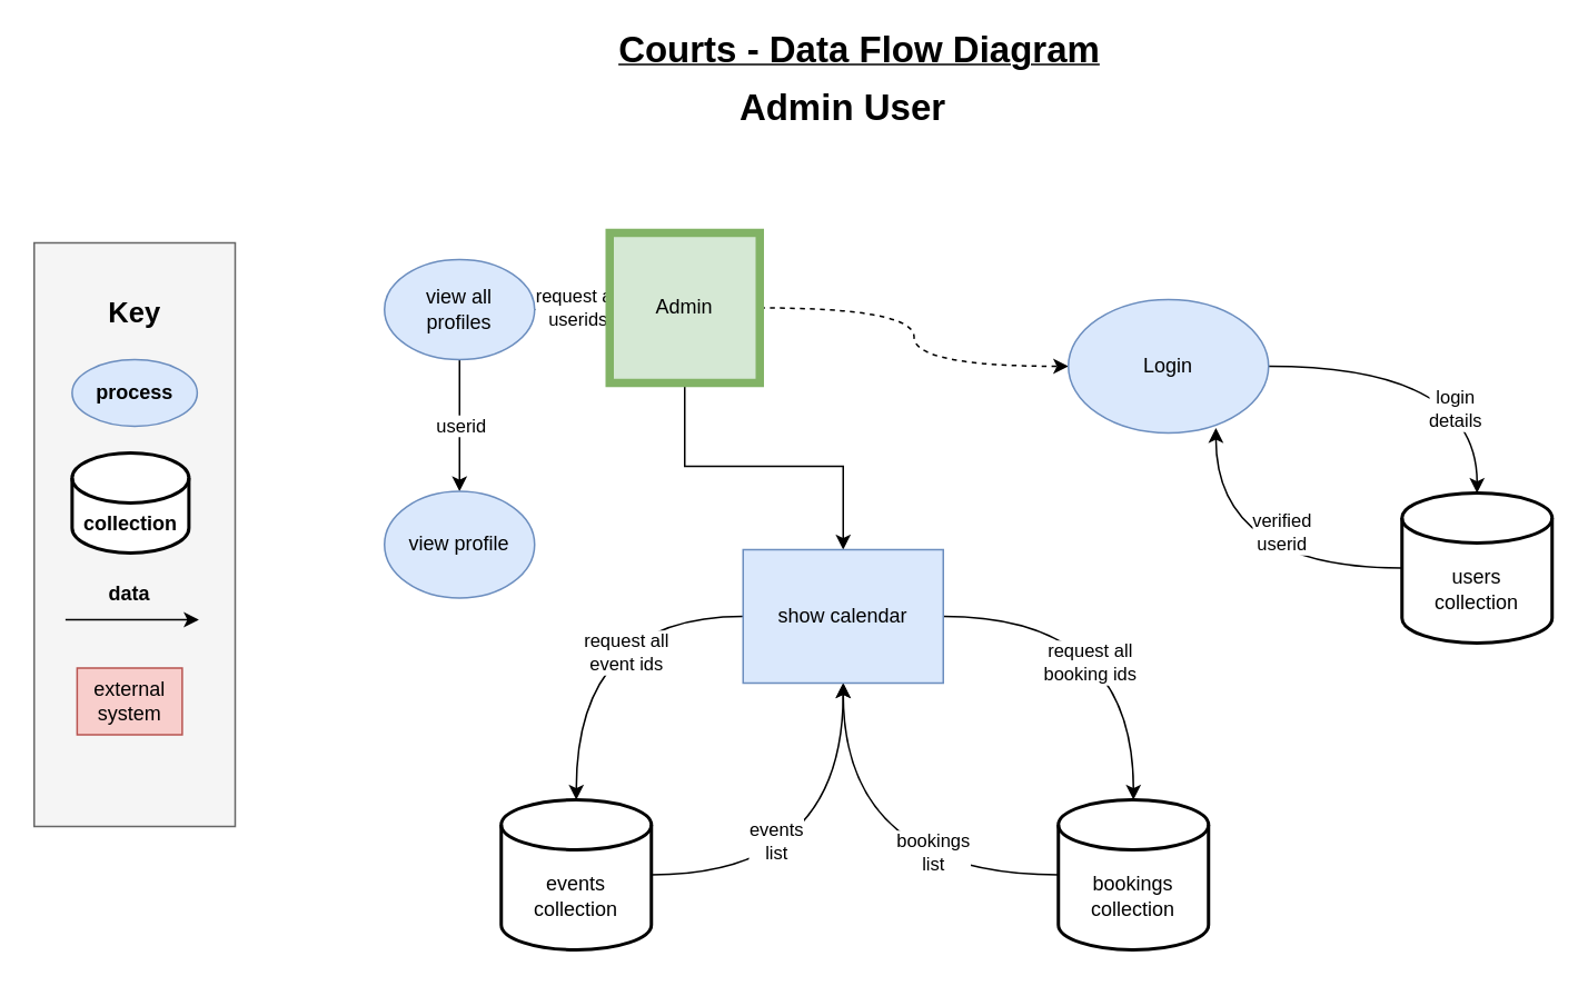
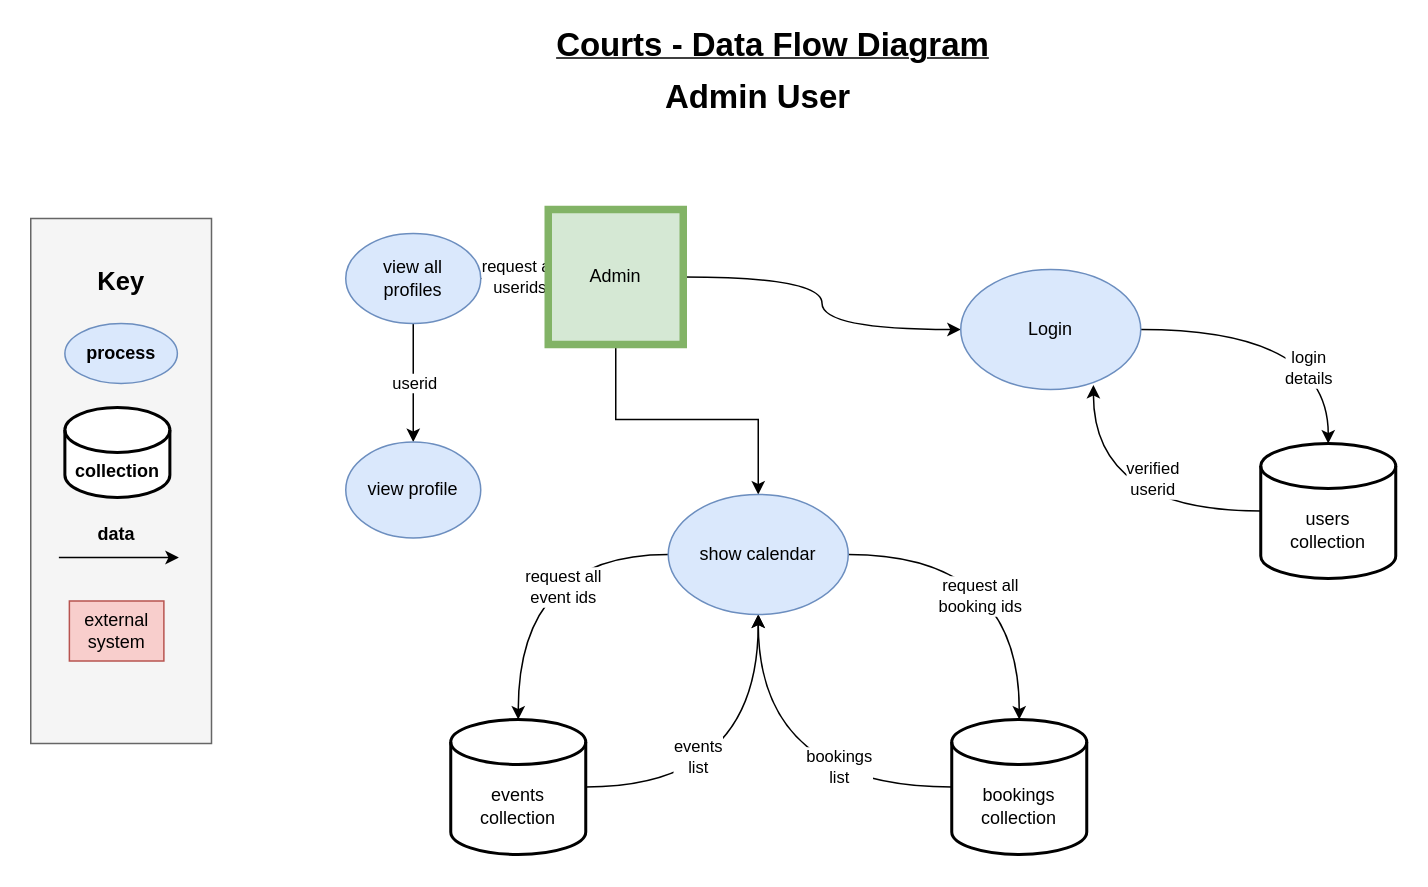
  <mxCell id="0" />
  <mxCell id="1" parent="0" />
  <mxCell id="2" value="" style="rounded=0;whiteSpace=wrap;html=1;fillColor=#f5f5f5;strokeColor=#666666;fontColor=#333333;" parent="1" vertex="1"><mxGeometry x="20" y="145" width="120.5" height="350" as="geometry" /></mxCell>
- <mxCell id="3" style="edgeStyle=orthogonalEdgeStyle;orthogonalLoop=1;jettySize=auto;html=1;curved=1;dashed=1;" parent="1" source="7" target="10" edge="1"><mxGeometry relative="1" as="geometry" /></mxCell>
+ <mxCell id="3" style="edgeStyle=orthogonalEdgeStyle;orthogonalLoop=1;jettySize=auto;html=1;curved=1;" parent="1" source="7" target="10" edge="1"><mxGeometry relative="1" as="geometry" /></mxCell>
  <mxCell id="4" style="edgeStyle=orthogonalEdgeStyle;curved=1;orthogonalLoop=1;jettySize=auto;html=1;entryX=1;entryY=0.5;entryDx=0;entryDy=0;startArrow=none;startFill=0;endArrow=classic;endFill=1;" parent="1" source="7" target="23" edge="1"><mxGeometry relative="1" as="geometry" /></mxCell>
  <mxCell id="5" value="request all &lt;br&gt;userids" style="edgeLabel;html=1;align=center;verticalAlign=middle;resizable=0;points=[];" parent="4" vertex="1" connectable="0"><mxGeometry x="-0.114" y="-1" relative="1" as="geometry"><mxPoint as="offset" /></mxGeometry></mxCell>
  <mxCell id="6" value="" style="edgeStyle=orthogonalEdgeStyle;rounded=0;orthogonalLoop=1;jettySize=auto;html=1;" parent="1" source="7" target="36" edge="1"><mxGeometry relative="1" as="geometry" /></mxCell>
  <mxCell id="7" value="Admin" style="whiteSpace=wrap;html=1;aspect=fixed;fillColor=#d5e8d4;strokeColor=#82b366;strokeWidth=5;" parent="1" vertex="1"><mxGeometry x="365" y="139" width="90" height="90" as="geometry" /></mxCell>
  <mxCell id="8" style="edgeStyle=orthogonalEdgeStyle;curved=1;orthogonalLoop=1;jettySize=auto;html=1;exitX=1;exitY=0.5;exitDx=0;exitDy=0;entryX=0.5;entryY=0;entryDx=0;entryDy=0;entryPerimeter=0;" parent="1" source="10" target="19" edge="1"><mxGeometry relative="1" as="geometry" /></mxCell>
  <mxCell id="9" value="login&lt;br&gt;details" style="edgeLabel;html=1;align=center;verticalAlign=middle;resizable=0;points=[];" parent="8" vertex="1" connectable="0"><mxGeometry x="0.496" y="-14" relative="1" as="geometry"><mxPoint as="offset" /></mxGeometry></mxCell>
  <mxCell id="10" value="Login" style="ellipse;whiteSpace=wrap;html=1;fillColor=#dae8fc;strokeColor=#6c8ebf;" parent="1" vertex="1"><mxGeometry x="640" y="179" width="120" height="80" as="geometry" /></mxCell>
  <mxCell id="11" value="&lt;h1&gt;&lt;font style=&quot;font-size: 17px&quot;&gt;Key&lt;/font&gt;&lt;/h1&gt;" style="text;html=1;strokeColor=none;fillColor=none;spacing=5;spacingTop=-20;whiteSpace=wrap;overflow=hidden;rounded=0;align=center;" parent="1" vertex="1"><mxGeometry x="52.75" y="165" width="55" height="50" as="geometry" /></mxCell>
  <mxCell id="12" value="process" style="ellipse;whiteSpace=wrap;html=1;fillColor=#dae8fc;strokeColor=#6c8ebf;fontStyle=1" parent="1" vertex="1"><mxGeometry x="42.75" y="215" width="75" height="40" as="geometry" /></mxCell>
  <mxCell id="13" value="collection" style="shape=cylinder3;whiteSpace=wrap;html=1;boundedLbl=1;backgroundOutline=1;size=15;strokeWidth=2;gradientColor=none;fontStyle=1" parent="1" vertex="1"><mxGeometry x="42.75" y="271" width="70" height="60" as="geometry" /></mxCell>
  <mxCell id="14" value="" style="endArrow=classic;html=1;" parent="1" edge="1"><mxGeometry width="50" height="50" relative="1" as="geometry"><mxPoint x="38.75" y="371" as="sourcePoint" /><mxPoint x="118.75" y="371" as="targetPoint" /><Array as="points" /></mxGeometry></mxCell>
  <mxCell id="15" value="data&amp;nbsp;" style="text;html=1;strokeColor=none;fillColor=none;align=center;verticalAlign=middle;whiteSpace=wrap;rounded=0;fontStyle=1" parent="1" vertex="1"><mxGeometry x="58.75" y="346" width="40" height="20" as="geometry" /></mxCell>
  <mxCell id="16" value="&lt;font size=&quot;1&quot;&gt;&lt;b style=&quot;font-size: 22px&quot;&gt;Courts - Data Flow Diagram&lt;/b&gt;&lt;/font&gt;" style="text;html=1;strokeColor=none;fillColor=none;align=center;verticalAlign=middle;whiteSpace=wrap;rounded=0;fontStyle=4" parent="1" vertex="1"><mxGeometry x="350" y="20" width="330" height="20" as="geometry" /></mxCell>
  <mxCell id="17" style="edgeStyle=orthogonalEdgeStyle;curved=1;orthogonalLoop=1;jettySize=auto;html=1;exitX=0;exitY=0.5;exitDx=0;exitDy=0;exitPerimeter=0;entryX=0.737;entryY=0.962;entryDx=0;entryDy=0;entryPerimeter=0;" parent="1" source="19" target="10" edge="1"><mxGeometry relative="1" as="geometry" /></mxCell>
  <mxCell id="18" value="verified&lt;br&gt;userid" style="edgeLabel;html=1;align=center;verticalAlign=middle;resizable=0;points=[];" parent="17" vertex="1" connectable="0"><mxGeometry x="-0.25" y="-22" relative="1" as="geometry"><mxPoint as="offset" /></mxGeometry></mxCell>
  <mxCell id="19" value="users &lt;br&gt;collection" style="shape=cylinder3;whiteSpace=wrap;html=1;boundedLbl=1;backgroundOutline=1;size=15;strokeWidth=2;gradientColor=none;" parent="1" vertex="1"><mxGeometry x="840" y="295" width="90" height="90" as="geometry" /></mxCell>
  <mxCell id="20" value="external system" style="rounded=0;whiteSpace=wrap;html=1;fillColor=#f8cecc;strokeColor=#b85450;" parent="1" vertex="1"><mxGeometry x="45.75" y="400" width="63" height="40" as="geometry" /></mxCell>
  <mxCell id="21" value="" style="edgeStyle=orthogonalEdgeStyle;curved=1;orthogonalLoop=1;jettySize=auto;html=1;startArrow=none;startFill=0;endArrow=classic;endFill=1;" parent="1" source="23" target="24" edge="1"><mxGeometry relative="1" as="geometry" /></mxCell>
  <mxCell id="22" value="userid" style="edgeLabel;html=1;align=center;verticalAlign=middle;resizable=0;points=[];" parent="21" vertex="1" connectable="0"><mxGeometry x="-0.244" y="-4" relative="1" as="geometry"><mxPoint x="4" y="9" as="offset" /></mxGeometry></mxCell>
  <mxCell id="23" value="view all&lt;br&gt;profiles" style="ellipse;whiteSpace=wrap;html=1;fillColor=#dae8fc;strokeColor=#6c8ebf;" parent="1" vertex="1"><mxGeometry x="230" y="155" width="90" height="60" as="geometry" /></mxCell>
  <mxCell id="24" value="view profile" style="ellipse;whiteSpace=wrap;html=1;fillColor=#dae8fc;strokeColor=#6c8ebf;" parent="1" vertex="1"><mxGeometry x="230" y="294" width="90" height="64" as="geometry" /></mxCell>
  <mxCell id="25" style="edgeStyle=orthogonalEdgeStyle;curved=1;orthogonalLoop=1;jettySize=auto;html=1;exitX=0;exitY=0.5;exitDx=0;exitDy=0;exitPerimeter=0;entryX=0.5;entryY=1;entryDx=0;entryDy=0;startArrow=none;startFill=0;endArrow=classic;endFill=1;" parent="1" source="27" target="36" edge="1"><mxGeometry relative="1" as="geometry" /></mxCell>
  <mxCell id="26" value="bookings&lt;br&gt;list" style="edgeLabel;html=1;align=center;verticalAlign=middle;resizable=0;points=[];" parent="25" vertex="1" connectable="0"><mxGeometry x="-0.379" y="-14" relative="1" as="geometry"><mxPoint as="offset" /></mxGeometry></mxCell>
  <mxCell id="27" value="bookings&lt;br&gt;collection" style="shape=cylinder3;whiteSpace=wrap;html=1;boundedLbl=1;backgroundOutline=1;size=15;strokeWidth=2;gradientColor=none;" parent="1" vertex="1"><mxGeometry x="634" y="479" width="90" height="90" as="geometry" /></mxCell>
  <mxCell id="28" style="edgeStyle=orthogonalEdgeStyle;curved=1;orthogonalLoop=1;jettySize=auto;html=1;exitX=0.5;exitY=0;exitDx=0;exitDy=0;exitPerimeter=0;entryX=0;entryY=0.5;entryDx=0;entryDy=0;endArrow=none;endFill=0;startArrow=classic;startFill=1;" parent="1" source="30" target="36" edge="1"><mxGeometry relative="1" as="geometry" /></mxCell>
  <mxCell id="29" value="request all&lt;br&gt;event ids" style="edgeLabel;html=1;align=center;verticalAlign=middle;resizable=0;points=[];" parent="28" vertex="1" connectable="0"><mxGeometry x="0.326" y="-21" relative="1" as="geometry"><mxPoint as="offset" /></mxGeometry></mxCell>
  <mxCell id="30" value="events collection" style="shape=cylinder3;whiteSpace=wrap;html=1;boundedLbl=1;backgroundOutline=1;size=15;strokeWidth=2;gradientColor=none;" parent="1" vertex="1"><mxGeometry x="300" y="479" width="90" height="90" as="geometry" /></mxCell>
  <mxCell id="31" value="&lt;font size=&quot;1&quot;&gt;&lt;b style=&quot;font-size: 22px&quot;&gt;Admin User&lt;/b&gt;&lt;/font&gt;" style="text;html=1;strokeColor=none;fillColor=none;align=center;verticalAlign=middle;whiteSpace=wrap;rounded=0;fontStyle=0" parent="1" vertex="1"><mxGeometry x="340" y="55" width="330" height="20" as="geometry" /></mxCell>
  <mxCell id="32" style="edgeStyle=orthogonalEdgeStyle;orthogonalLoop=1;jettySize=auto;html=1;exitX=1;exitY=0.5;exitDx=0;exitDy=0;entryX=0.5;entryY=0;entryDx=0;entryDy=0;entryPerimeter=0;curved=1;" parent="1" source="36" target="27" edge="1"><mxGeometry relative="1" as="geometry" /></mxCell>
  <mxCell id="33" value="request all&lt;br&gt;booking ids" style="edgeLabel;html=1;align=center;verticalAlign=middle;resizable=0;points=[];" parent="32" vertex="1" connectable="0"><mxGeometry x="0.258" y="-27" relative="1" as="geometry"><mxPoint as="offset" /></mxGeometry></mxCell>
  <mxCell id="34" style="edgeStyle=orthogonalEdgeStyle;curved=1;orthogonalLoop=1;jettySize=auto;html=1;exitX=0.5;exitY=1;exitDx=0;exitDy=0;entryX=1;entryY=0.5;entryDx=0;entryDy=0;entryPerimeter=0;startArrow=classic;startFill=1;endArrow=none;endFill=0;" parent="1" source="36" target="30" edge="1"><mxGeometry relative="1" as="geometry" /></mxCell>
  <mxCell id="35" value="events&lt;br&gt;list" style="edgeLabel;html=1;align=center;verticalAlign=middle;resizable=0;points=[];" parent="34" vertex="1" connectable="0"><mxGeometry x="0.354" y="-21" relative="1" as="geometry"><mxPoint as="offset" /></mxGeometry></mxCell>
- <mxCell id="36" value="show calendar" style="whiteSpace=wrap;html=1;fillColor=#dae8fc;strokeColor=#6c8ebf;rounded=0;" parent="1" vertex="1"><mxGeometry x="445" y="329" width="120" height="80" as="geometry" /></mxCell>
+ <mxCell id="36" value="show calendar" style="ellipse;whiteSpace=wrap;html=1;fillColor=#dae8fc;strokeColor=#6c8ebf;" parent="1" vertex="1"><mxGeometry x="445" y="329" width="120" height="80" as="geometry" /></mxCell>
